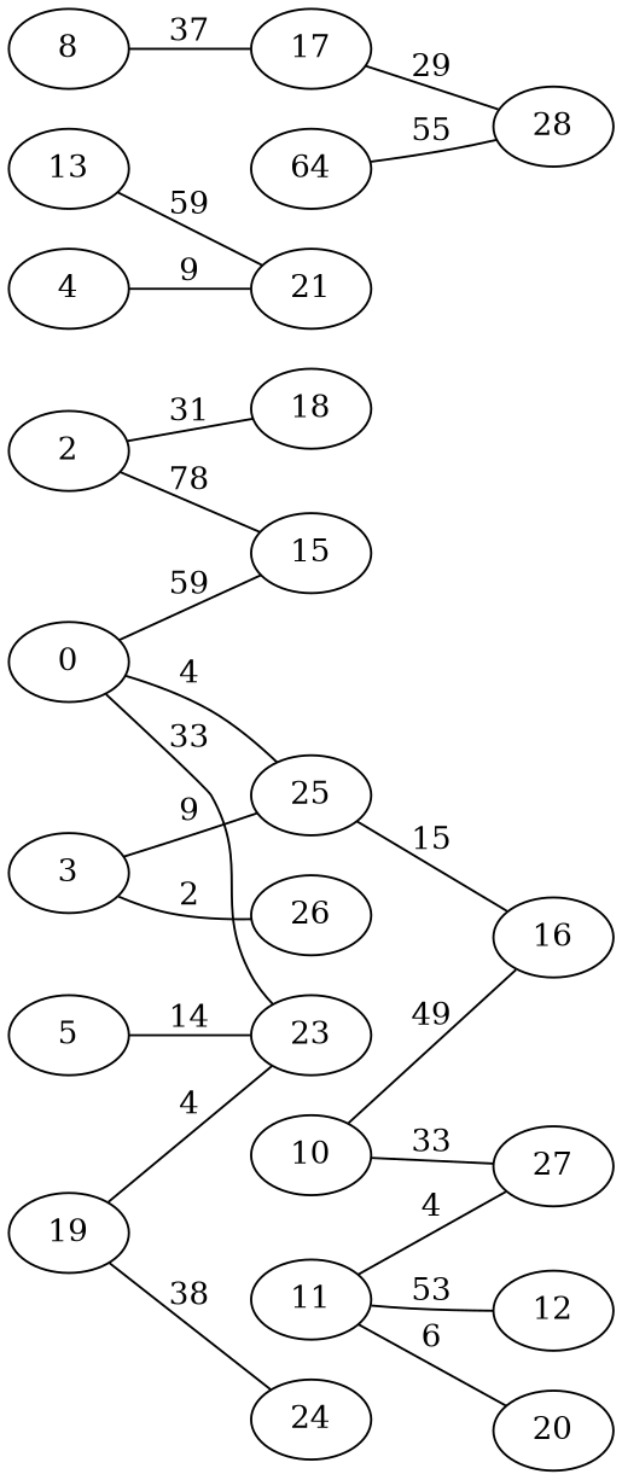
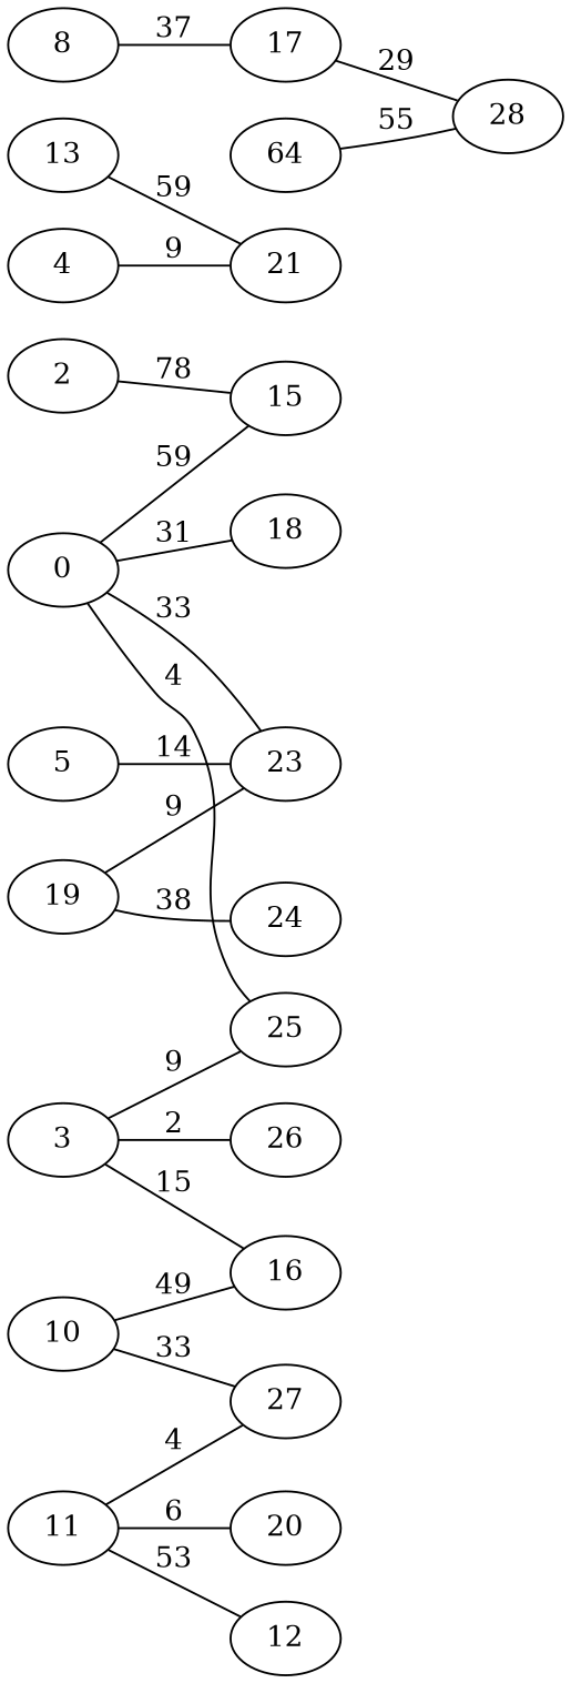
  graph {
    rankdir=LR
    n1 [label=0]
    n2 [label=15]
    n3 [label=23]
    n4 [label=25]
    n5 [label=11]
    n6 [label=12]
    n7 [label=27]
    n8 [label=20]
    n9 [label=13]
    n10 [label=21]
    n11 [label=2]
    n12 [label=18]
    n13 [label=3]
    n14 [label=16]
    n15 [label=26]
    n16 [label=4]
    n17 [label=5]
    n18 [label=8]
    n19 [label=17]
    n20 [label=28]
    n21 [label=10]
    n22 [label=64]
    n23 [label=19]
    n24 [label=24]
    n1 -- n2 [label=59]
    n1 -- n3 [label=33]
    n1 -- n4 [label=4]
    n5 -- n6 [label=53]
    n5 -- n7 [label=4]
    n5 -- n8 [label=6]
    n9 -- n10 [label=59]
    n11 -- n2 [label=78]
-   n11 -- n12 [label=31]
+   n1 -- n12 [label=31]
    n13 -- n4 [label=9]
-   n4 -- n14 [label=15]
+   n13 -- n14 [label=15]
    n13 -- n15 [label=2]
    n16 -- n10 [label=9]
    n17 -- n3 [label=14]
    n18 -- n19 [label=37]
    n19 -- n20 [label=29]
    n21 -- n7 [label=33]
    n21 -- n14 [label=49]
    n22 -- n20 [label=55]
-   n23 -- n3 [label=4]
+   n23 -- n3 [label=9]
    n23 -- n24 [label=38]
  }
